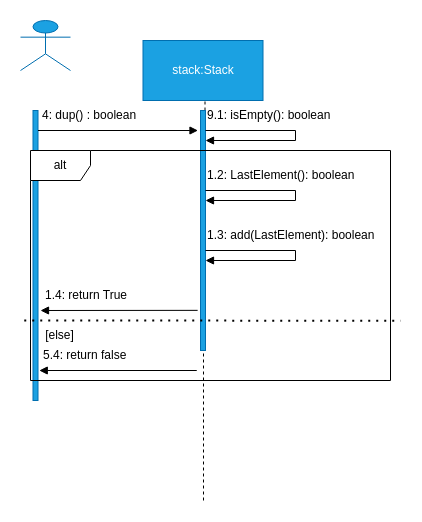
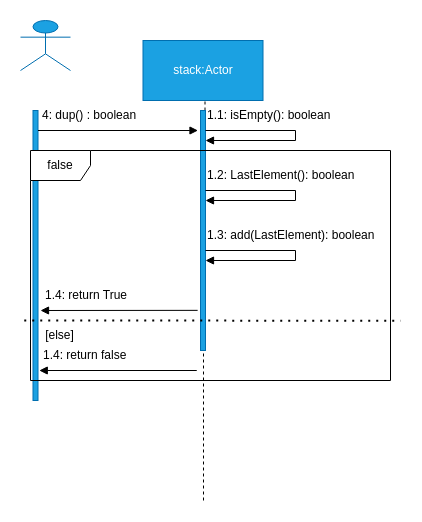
  <mxCell id="0" />
  <mxCell id="1" parent="0" />
  <mxCell id="2" value="Actor" style="shape=umlActor;verticalLabelPosition=bottom;verticalAlign=top;html=1;fillColor=#1ba1e2;fontColor=#ffffff;strokeColor=#006EAF;" vertex="1" parent="1"><mxGeometry x="20" y="20" width="50" height="50" as="geometry" /></mxCell>
  <mxCell id="3" value="" style="html=1;points=[];perimeter=orthogonalPerimeter;fillColor=#1ba1e2;fontColor=#ffffff;strokeColor=#006EAF;" vertex="1" parent="1"><mxGeometry x="32.5" y="110" width="5" height="290" as="geometry" /></mxCell>
  <mxCell id="4" value="" style="html=1;verticalAlign=bottom;labelBackgroundColor=none;endArrow=block;endFill=1;" edge="1" parent="1"><mxGeometry width="160" relative="1" as="geometry"><mxPoint x="37.5" y="130" as="sourcePoint" /><mxPoint x="197.5" y="130" as="targetPoint" /></mxGeometry></mxCell>
  <mxCell id="5" value="4: dup() : boolean" style="text;html=1;strokeColor=none;fillColor=none;align=left;verticalAlign=middle;whiteSpace=wrap;rounded=0;" vertex="1" parent="1"><mxGeometry x="40" y="100" width="160" height="30" as="geometry" /></mxCell>
  <mxCell id="6" value="" style="endArrow=none;dashed=1;html=1;startArrow=none;" edge="1" parent="1" source="8"><mxGeometry width="50" height="50" relative="1" as="geometry"><mxPoint x="204.5" y="640" as="sourcePoint" /><mxPoint x="204.5" y="100" as="targetPoint" /></mxGeometry></mxCell>
  <mxCell id="7" value="" style="endArrow=none;dashed=1;html=1;" edge="1" parent="1" target="8"><mxGeometry width="50" height="50" relative="1" as="geometry"><mxPoint x="203" y="500" as="sourcePoint" /><mxPoint x="204.5" y="100" as="targetPoint" /></mxGeometry></mxCell>
  <mxCell id="8" value="" style="html=1;points=[];perimeter=orthogonalPerimeter;fillColor=#1ba1e2;fontColor=#ffffff;strokeColor=#006EAF;" vertex="1" parent="1"><mxGeometry x="200" y="110" width="5" height="240" as="geometry" /></mxCell>
- <mxCell id="9" value="stack:Stack" style="rounded=0;whiteSpace=wrap;html=1;fillColor=#1ba1e2;fontColor=#ffffff;strokeColor=#006EAF;" vertex="1" parent="1"><mxGeometry x="142.5" y="40" width="120" height="60" as="geometry" /></mxCell>
- <mxCell id="10" value="alt" style="shape=umlFrame;whiteSpace=wrap;html=1;pointerEvents=0;" vertex="1" parent="1"><mxGeometry x="30" y="150" width="360" height="230" as="geometry" /></mxCell>
+ <mxCell id="9" value="stack:Actor" style="rounded=0;whiteSpace=wrap;html=1;fillColor=#1ba1e2;fontColor=#ffffff;strokeColor=#006EAF;" vertex="1" parent="1"><mxGeometry x="142.5" y="40" width="120" height="60" as="geometry" /></mxCell>
+ <mxCell id="10" value="false" style="shape=umlFrame;whiteSpace=wrap;html=1;pointerEvents=0;" vertex="1" parent="1"><mxGeometry x="30" y="150" width="360" height="230" as="geometry" /></mxCell>
  <mxCell id="11" value="" style="endArrow=none;dashed=1;html=1;dashPattern=1 3;strokeWidth=2;rounded=0;" edge="1" parent="1"><mxGeometry width="50" height="50" relative="1" as="geometry"><mxPoint x="23.75" y="320" as="sourcePoint" /><mxPoint x="400" y="320.23" as="targetPoint" /></mxGeometry></mxCell>
  <mxCell id="12" value="[else]" style="text;html=1;align=center;verticalAlign=middle;resizable=0;points=[];autosize=1;strokeColor=none;fillColor=none;" vertex="1" parent="1"><mxGeometry x="33.75" y="320" width="50" height="30" as="geometry" /></mxCell>
- <mxCell id="13" value="9.1: isEmpty(): boolean&amp;nbsp;" style="text;html=1;strokeColor=none;fillColor=none;align=left;verticalAlign=middle;whiteSpace=wrap;rounded=0;" vertex="1" parent="1"><mxGeometry x="205" y="100" width="195" height="30" as="geometry" /></mxCell>
+ <mxCell id="13" value="1.1: isEmpty(): boolean&amp;nbsp;" style="text;html=1;strokeColor=none;fillColor=none;align=left;verticalAlign=middle;whiteSpace=wrap;rounded=0;" vertex="1" parent="1"><mxGeometry x="205" y="100" width="195" height="30" as="geometry" /></mxCell>
  <mxCell id="14" value="" style="html=1;verticalAlign=bottom;labelBackgroundColor=none;endArrow=block;endFill=1;rounded=0;" edge="1" parent="1"><mxGeometry width="160" relative="1" as="geometry"><mxPoint x="295" y="140" as="sourcePoint" /><mxPoint x="205" y="140" as="targetPoint" /></mxGeometry></mxCell>
  <mxCell id="15" value="" style="endArrow=none;html=1;rounded=0;" edge="1" parent="1"><mxGeometry width="50" height="50" relative="1" as="geometry"><mxPoint x="205" y="130" as="sourcePoint" /><mxPoint x="295" y="130" as="targetPoint" /></mxGeometry></mxCell>
  <mxCell id="16" value="" style="endArrow=none;html=1;rounded=0;" edge="1" parent="1"><mxGeometry width="50" height="50" relative="1" as="geometry"><mxPoint x="295" y="140" as="sourcePoint" /><mxPoint x="295" y="130" as="targetPoint" /><Array as="points" /></mxGeometry></mxCell>
  <mxCell id="17" value="" style="html=1;verticalAlign=bottom;labelBackgroundColor=none;endArrow=block;endFill=1;rounded=0;" edge="1" parent="1"><mxGeometry width="160" relative="1" as="geometry"><mxPoint x="295" y="200" as="sourcePoint" /><mxPoint x="205" y="200" as="targetPoint" /></mxGeometry></mxCell>
  <mxCell id="18" value="" style="endArrow=none;html=1;rounded=0;" edge="1" parent="1"><mxGeometry width="50" height="50" relative="1" as="geometry"><mxPoint x="205" y="190" as="sourcePoint" /><mxPoint x="295" y="190" as="targetPoint" /></mxGeometry></mxCell>
  <mxCell id="19" value="" style="endArrow=none;html=1;rounded=0;" edge="1" parent="1"><mxGeometry width="50" height="50" relative="1" as="geometry"><mxPoint x="295" y="200" as="sourcePoint" /><mxPoint x="295" y="190" as="targetPoint" /><Array as="points" /></mxGeometry></mxCell>
  <mxCell id="20" value="1.2: LastElement(): boolean&amp;nbsp;" style="text;html=1;strokeColor=none;fillColor=none;align=left;verticalAlign=middle;whiteSpace=wrap;rounded=0;" vertex="1" parent="1"><mxGeometry x="205" y="160" width="195" height="30" as="geometry" /></mxCell>
  <mxCell id="21" value="1.3: add(LastElement): boolean&amp;nbsp;" style="text;html=1;strokeColor=none;fillColor=none;align=left;verticalAlign=middle;whiteSpace=wrap;rounded=0;" vertex="1" parent="1"><mxGeometry x="205" y="220" width="195" height="30" as="geometry" /></mxCell>
  <mxCell id="22" value="" style="html=1;verticalAlign=bottom;labelBackgroundColor=none;endArrow=block;endFill=1;rounded=0;" edge="1" parent="1"><mxGeometry width="160" relative="1" as="geometry"><mxPoint x="295" y="260" as="sourcePoint" /><mxPoint x="205" y="260" as="targetPoint" /></mxGeometry></mxCell>
  <mxCell id="23" value="" style="endArrow=none;html=1;rounded=0;" edge="1" parent="1"><mxGeometry width="50" height="50" relative="1" as="geometry"><mxPoint x="205" y="250" as="sourcePoint" /><mxPoint x="295" y="250" as="targetPoint" /></mxGeometry></mxCell>
  <mxCell id="24" value="" style="endArrow=none;html=1;rounded=0;" edge="1" parent="1"><mxGeometry width="50" height="50" relative="1" as="geometry"><mxPoint x="295" y="260" as="sourcePoint" /><mxPoint x="295" y="250" as="targetPoint" /><Array as="points" /></mxGeometry></mxCell>
  <mxCell id="25" value="1.4: return True" style="text;html=1;strokeColor=none;fillColor=none;align=left;verticalAlign=middle;whiteSpace=wrap;rounded=0;" vertex="1" parent="1"><mxGeometry x="42.5" y="280" width="195" height="30" as="geometry" /></mxCell>
- <mxCell id="26" value="5.4: return false" style="text;html=1;strokeColor=none;fillColor=none;align=left;verticalAlign=middle;whiteSpace=wrap;rounded=0;" vertex="1" parent="1"><mxGeometry x="41.25" y="340" width="195" height="30" as="geometry" /></mxCell>
+ <mxCell id="26" value="1.4: return false" style="text;html=1;strokeColor=none;fillColor=none;align=left;verticalAlign=middle;whiteSpace=wrap;rounded=0;" vertex="1" parent="1"><mxGeometry x="41.25" y="340" width="195" height="30" as="geometry" /></mxCell>
  <mxCell id="27" value="" style="html=1;verticalAlign=bottom;labelBackgroundColor=none;endArrow=block;endFill=1;rounded=0;exitX=0.793;exitY=0.995;exitDx=0;exitDy=0;exitPerimeter=0;" edge="1" parent="1" source="25"><mxGeometry width="160" relative="1" as="geometry"><mxPoint x="130" y="310" as="sourcePoint" /><mxPoint x="40" y="310" as="targetPoint" /></mxGeometry></mxCell>
  <mxCell id="28" value="" style="html=1;verticalAlign=bottom;labelBackgroundColor=none;endArrow=block;endFill=1;rounded=0;exitX=0.793;exitY=0.995;exitDx=0;exitDy=0;exitPerimeter=0;" edge="1" parent="1"><mxGeometry width="160" relative="1" as="geometry"><mxPoint x="196.25" y="370" as="sourcePoint" /><mxPoint x="38.75" y="370" as="targetPoint" /></mxGeometry></mxCell>
